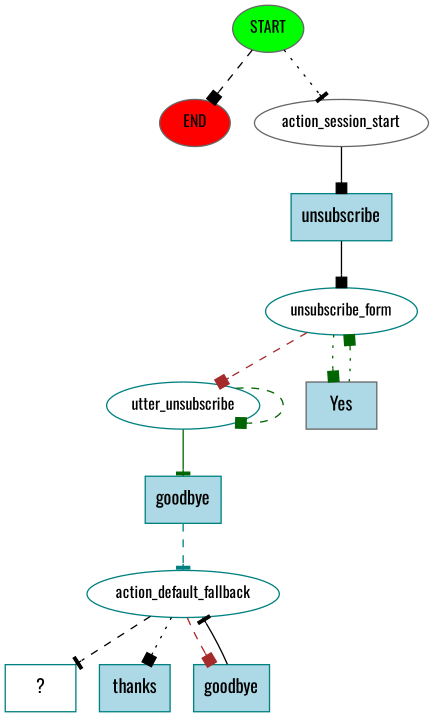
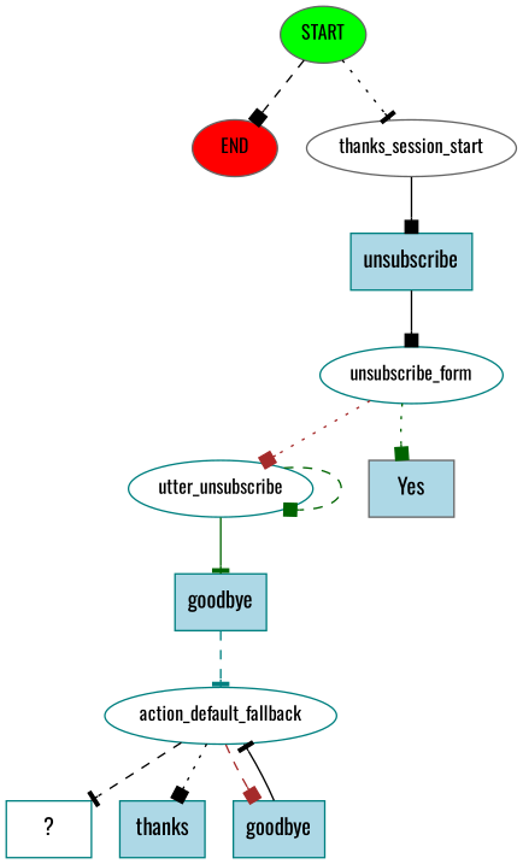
  digraph {
    fontname=Oswald
    node [color=teal fontname=Oswald style=filled]
    edge [arrowhead=box color=black fontname=Oswald style=dashed]
    n1 [color=gray40 fillcolor=green fontsize=12 label=START]
    n2 [color=gray40 fillcolor=red fontsize=12 label=END]
-   n3 [color=gray40 fontsize=12 label=action_session_start style=""]
+   n3 [color=gray40 fontsize=12 label=thanks_session_start style=""]
    n4 [fillcolor=lightblue label=unsubscribe shape=rect]
    n5 [fontsize=12 label=unsubscribe_form style=""]
    n6 [fontsize=12 label=utter_unsubscribe style=""]
    n7 [color=gray40 fillcolor=lightblue label=Yes shape=rect]
    n8 [fillcolor=lightblue label=goodbye shape=rect]
    n9 [fontsize=12 label=action_default_fallback style=""]
    n10 [label="  ?  " shape=rect style=""]
    n11 [fillcolor=lightblue label=thanks shape=rect]
    n12 [fillcolor=lightblue label=goodbye shape=rect]
    n1 -> n2
    n1 -> n3 [arrowhead=tee style=dotted]
    n3 -> n4 [style=solid]
    n4 -> n5 [style=solid]
-   n5 -> n6 [color=brown]
+   n5 -> n6 [color=brown style=dotted]
    n5 -> n7 [color=darkgreen style=dotted]
    n6 -> n6 [color=darkgreen]
    n6 -> n8 [arrowhead=tee color=darkgreen style=solid]
-   n7 -> n5 [color=darkgreen style=dotted]
    n8 -> n9 [arrowhead=tee color=teal]
    n9 -> n10 [arrowhead=tee]
    n9 -> n11 [style=dotted]
    n9 -> n12 [color=brown]
    n12 -> n9 [arrowhead=tee style=solid]
  }
